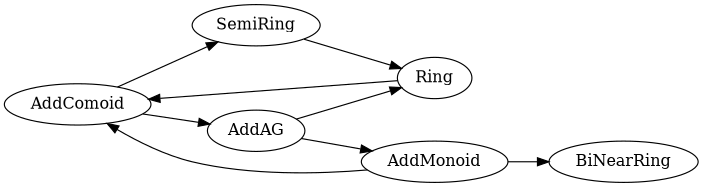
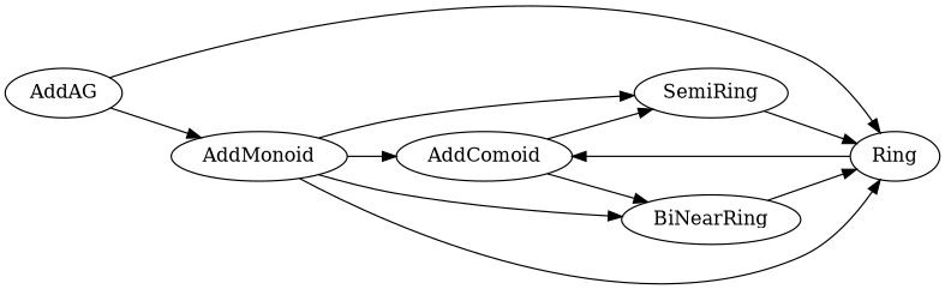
  digraph {
    rankdir=LR
    AddComoid
    AddAG
    SemiRing
    Ring
    AddMonoid
    BiNearRing
-   AddComoid -> AddAG
+   AddComoid -> BiNearRing
    AddComoid -> SemiRing
    AddAG -> Ring
    AddAG -> AddMonoid
    SemiRing -> Ring
    Ring -> AddComoid
    AddMonoid -> AddComoid
+   AddMonoid -> SemiRing
+   AddMonoid -> Ring
    AddMonoid -> BiNearRing
+   BiNearRing -> Ring
  }
